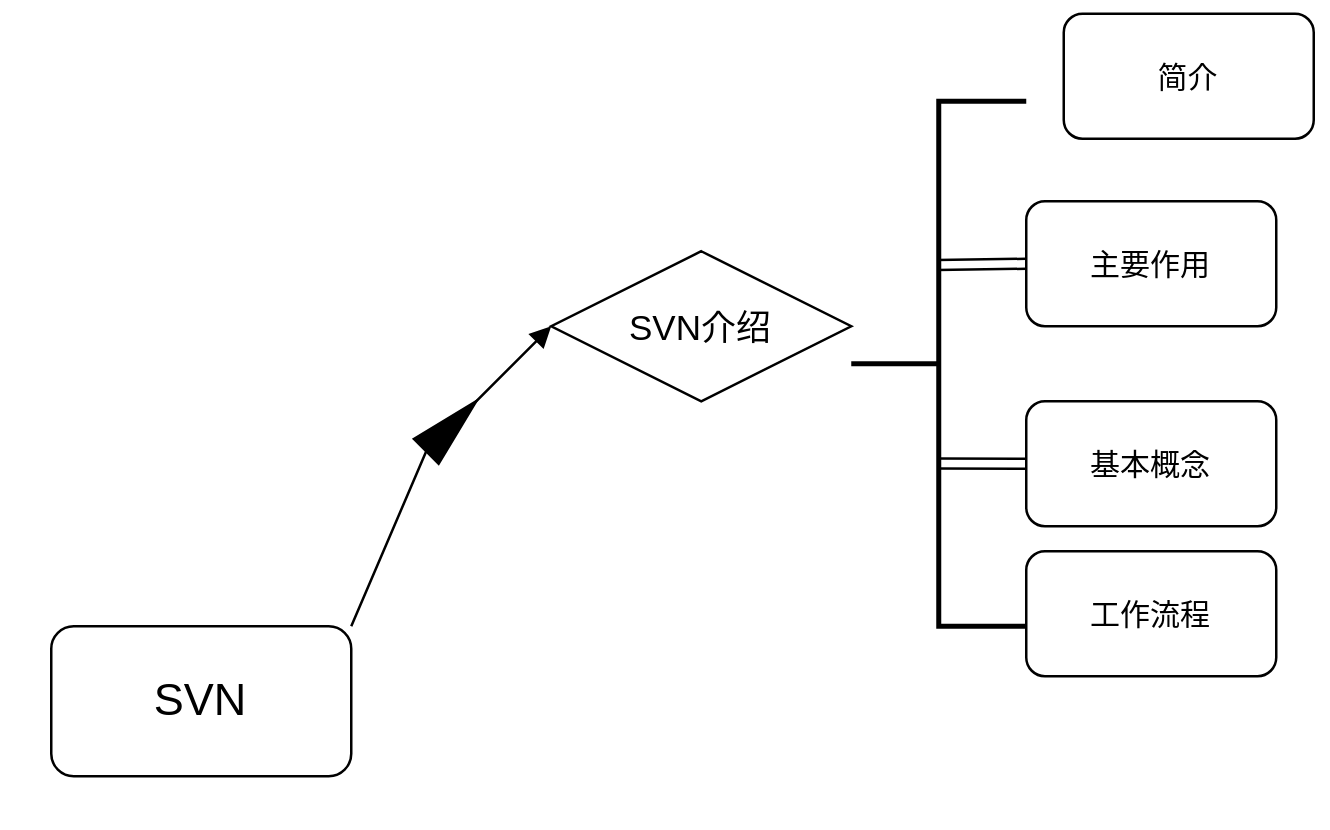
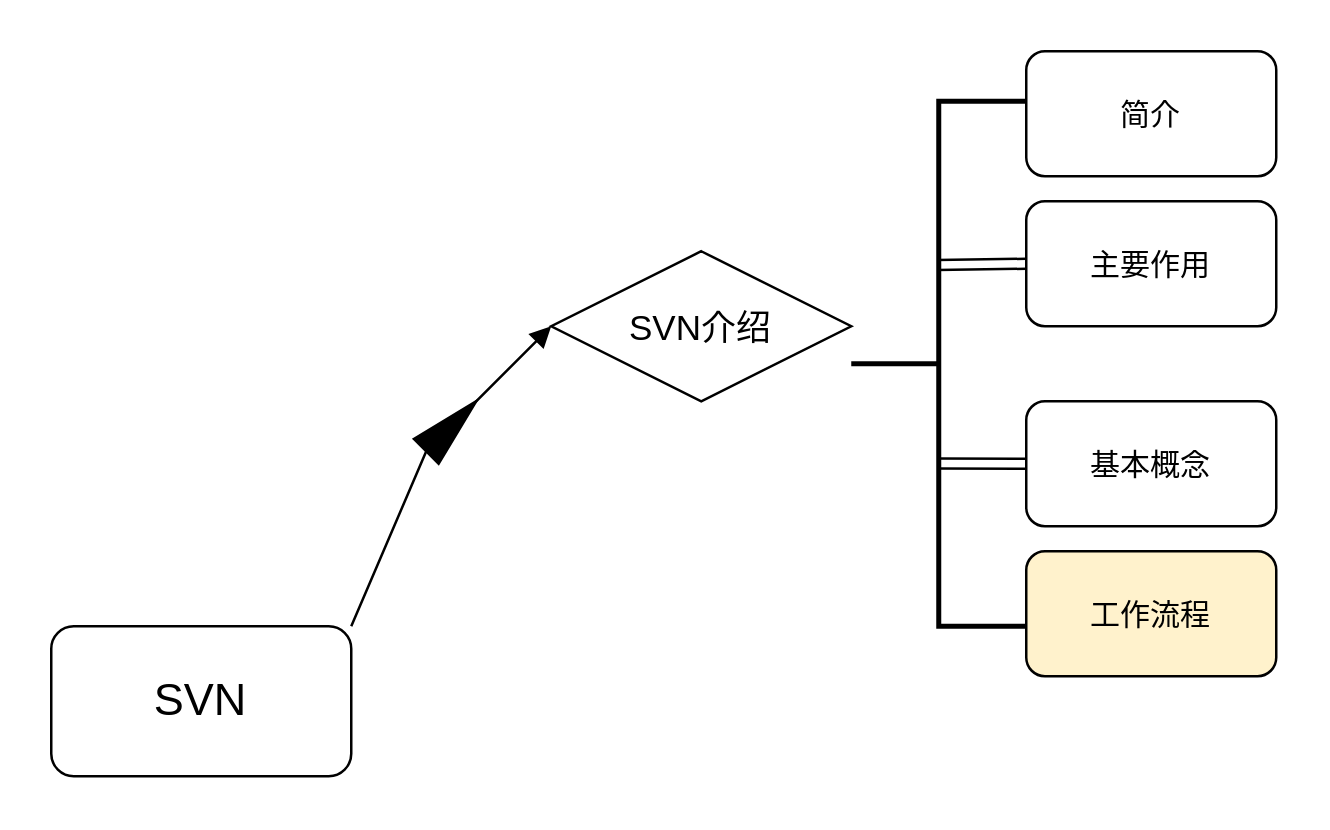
  <mxCell id="0" />
  <mxCell id="1" parent="0" />
  <mxCell id="2" value="&lt;font style=&quot;font-size: 18px;&quot;&gt;SVN&lt;/font&gt;" style="rounded=1;whiteSpace=wrap;html=1;" vertex="1" parent="1"><mxGeometry x="20" y="250" width="120" height="60" as="geometry" /></mxCell>
  <mxCell id="3" value="" style="endArrow=block;html=1;rounded=0;fontSize=18;exitX=1;exitY=0;exitDx=0;exitDy=0;entryX=0;entryY=0.5;entryDx=0;entryDy=0;" edge="1" parent="1" source="2" target="4"><mxGeometry width="50" height="50" relative="1" as="geometry"><mxPoint x="80" y="290" as="sourcePoint" /><mxPoint x="250" y="140" as="targetPoint" /><Array as="points"><mxPoint x="170" y="180" /></Array></mxGeometry></mxCell>
  <mxCell id="4" value="&lt;font style=&quot;font-size: 14px;&quot;&gt;SVN介绍&lt;/font&gt;" style="rhombus;whiteSpace=wrap;html=1;fontSize=18;" vertex="1" parent="1"><mxGeometry x="220" y="100" width="120" height="60" as="geometry" /></mxCell>
  <mxCell id="5" value="" style="shape=mxgraph.arrows2.wedgeArrow;html=1;bendable=0;startWidth=7;fillColor=default;defaultFillColor=invert;defaultGradientColor=invert;rounded=0;fontSize=14;" edge="1" parent="1"><mxGeometry width="100" height="100" relative="1" as="geometry"><mxPoint x="170" y="180" as="sourcePoint" /><mxPoint x="190" y="160" as="targetPoint" /></mxGeometry></mxCell>
  <mxCell id="6" value="" style="strokeWidth=2;html=1;shape=mxgraph.flowchart.annotation_2;align=left;labelPosition=right;pointerEvents=1;fontSize=14;" vertex="1" parent="1"><mxGeometry x="340" y="40" width="70" height="210" as="geometry" /></mxCell>
- <mxCell id="7" value="&lt;font style=&quot;font-size: 12px;&quot;&gt;简介&lt;/font&gt;" style="rounded=1;whiteSpace=wrap;html=1;fontSize=14;" vertex="1" parent="1"><mxGeometry x="425" y="5" width="100" height="50" as="geometry" /></mxCell>
+ <mxCell id="7" value="&lt;font style=&quot;font-size: 12px;&quot;&gt;简介&lt;/font&gt;" style="rounded=1;whiteSpace=wrap;html=1;fontSize=14;" vertex="1" parent="1"><mxGeometry x="410" y="20" width="100" height="50" as="geometry" /></mxCell>
  <mxCell id="8" value="&lt;font style=&quot;font-size: 12px;&quot;&gt;主要作用&lt;/font&gt;" style="rounded=1;whiteSpace=wrap;html=1;fontSize=14;" vertex="1" parent="1"><mxGeometry x="410" y="80" width="100" height="50" as="geometry" /></mxCell>
  <mxCell id="9" value="&lt;font style=&quot;font-size: 12px;&quot;&gt;基本概念&lt;/font&gt;" style="rounded=1;whiteSpace=wrap;html=1;fontSize=14;" vertex="1" parent="1"><mxGeometry x="410" y="160" width="100" height="50" as="geometry" /></mxCell>
- <mxCell id="10" value="&lt;span style=&quot;font-size: 12px;&quot;&gt;工作流程&lt;/span&gt;" style="rounded=1;whiteSpace=wrap;html=1;fontSize=14;" vertex="1" parent="1"><mxGeometry x="410" y="220" width="100" height="50" as="geometry" /></mxCell>
+ <mxCell id="10" value="&lt;span style=&quot;font-size: 12px;&quot;&gt;工作流程&lt;/span&gt;" style="rounded=1;whiteSpace=wrap;html=1;fontSize=14;fillColor=#fff2cc;" vertex="1" parent="1"><mxGeometry x="410" y="220" width="100" height="50" as="geometry" /></mxCell>
  <mxCell id="11" value="" style="endArrow=classic;html=1;rounded=0;fontSize=12;exitX=0.491;exitY=0.312;exitDx=0;exitDy=0;exitPerimeter=0;entryX=0;entryY=0.5;entryDx=0;entryDy=0;shape=link;" edge="1" parent="1" source="6" target="8"><mxGeometry width="50" height="50" relative="1" as="geometry"><mxPoint x="350" y="170" as="sourcePoint" /><mxPoint x="400" y="120" as="targetPoint" /></mxGeometry></mxCell>
  <mxCell id="12" value="" style="endArrow=classic;html=1;rounded=0;fontSize=12;entryX=0;entryY=0.5;entryDx=0;entryDy=0;exitX=0.491;exitY=0.69;exitDx=0;exitDy=0;exitPerimeter=0;strokeColor=default;shape=link;" edge="1" parent="1" source="6" target="9"><mxGeometry width="50" height="50" relative="1" as="geometry"><mxPoint x="380" y="189" as="sourcePoint" /><mxPoint x="400" y="120" as="targetPoint" /></mxGeometry></mxCell>
